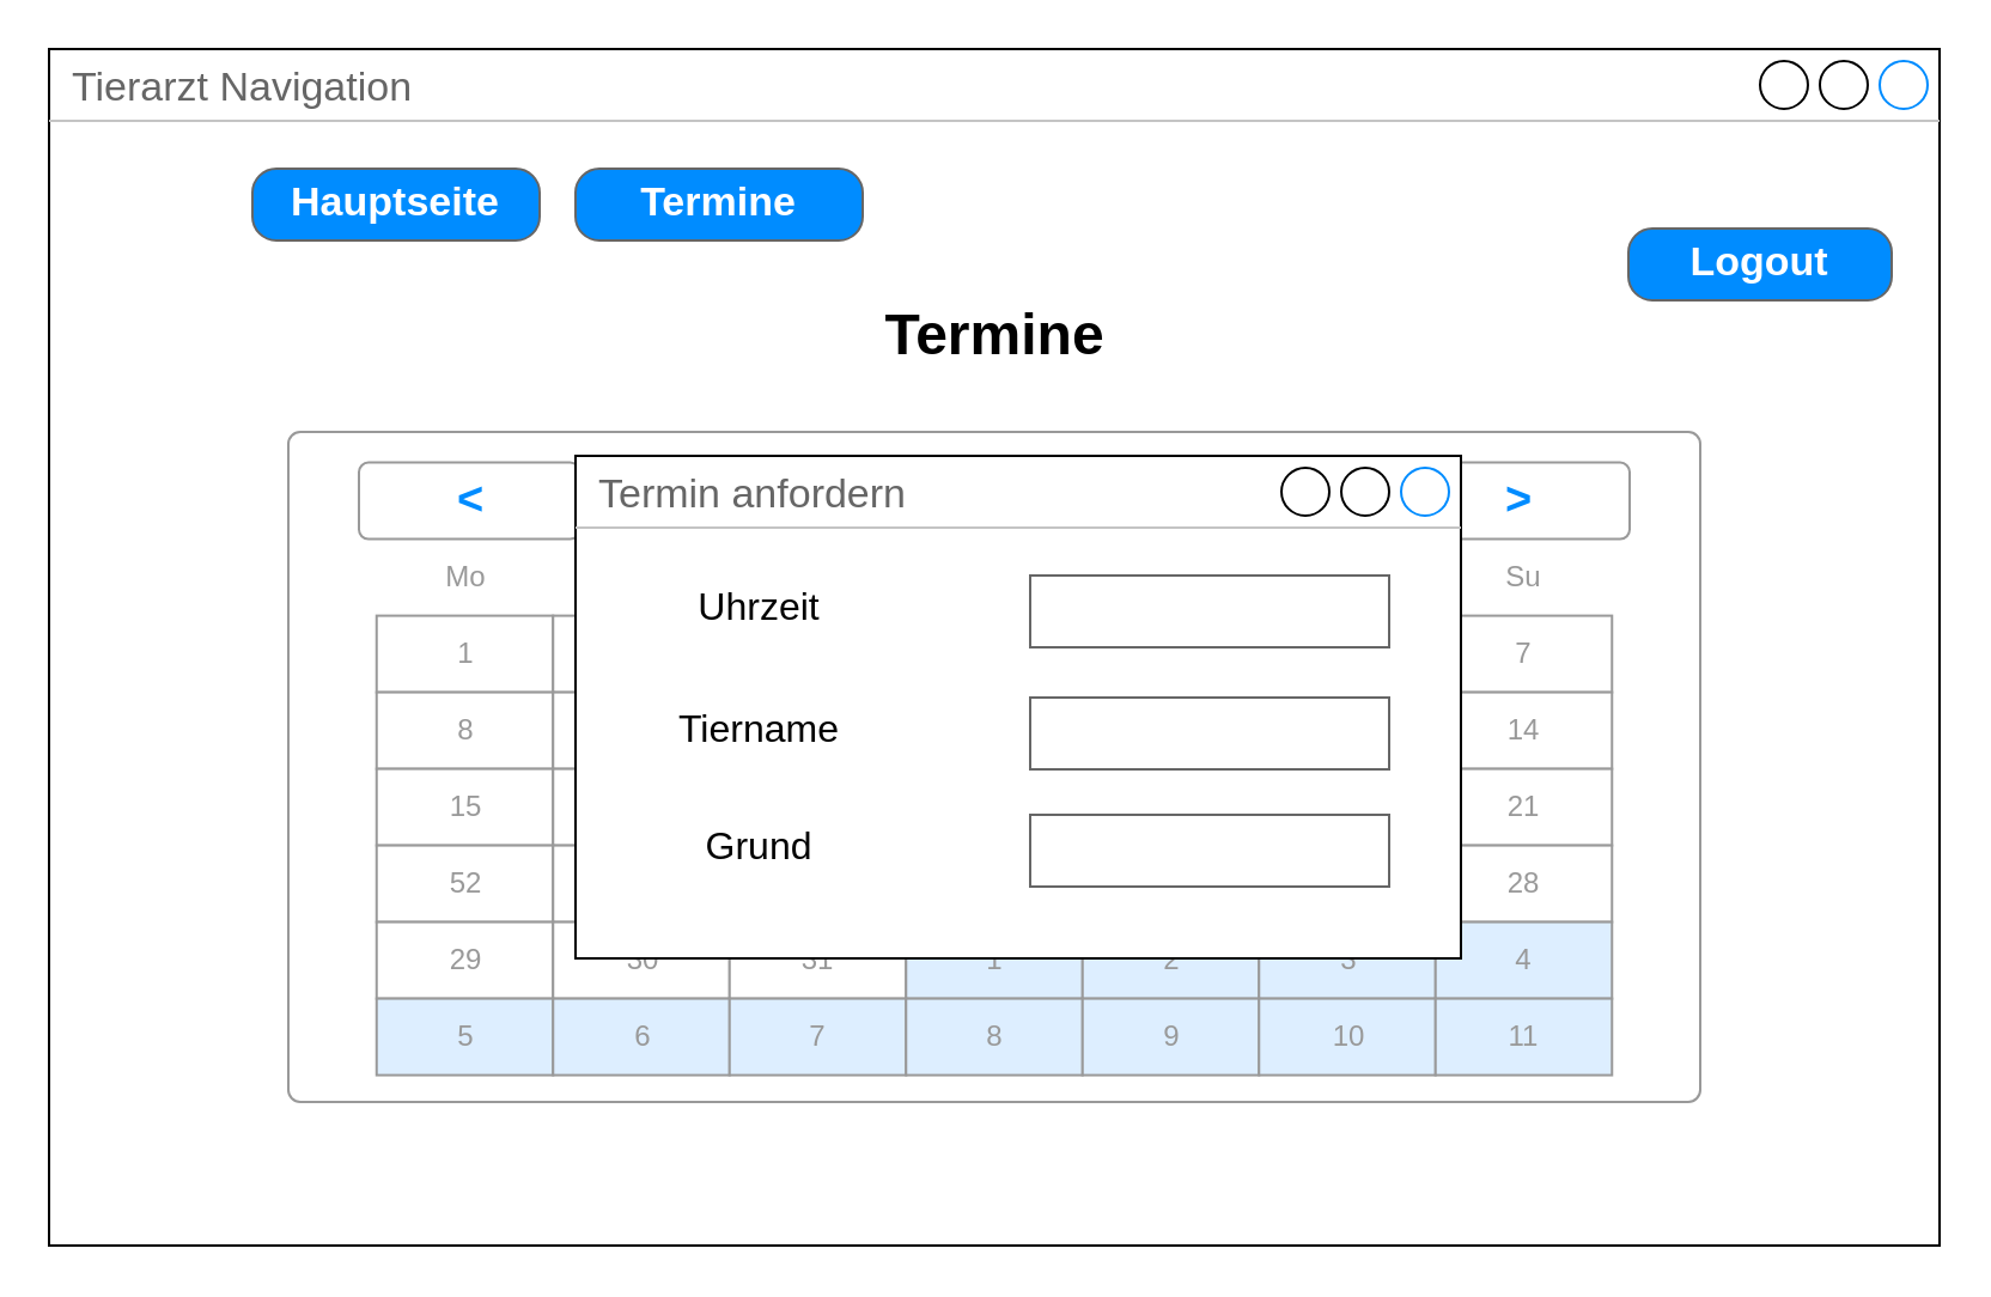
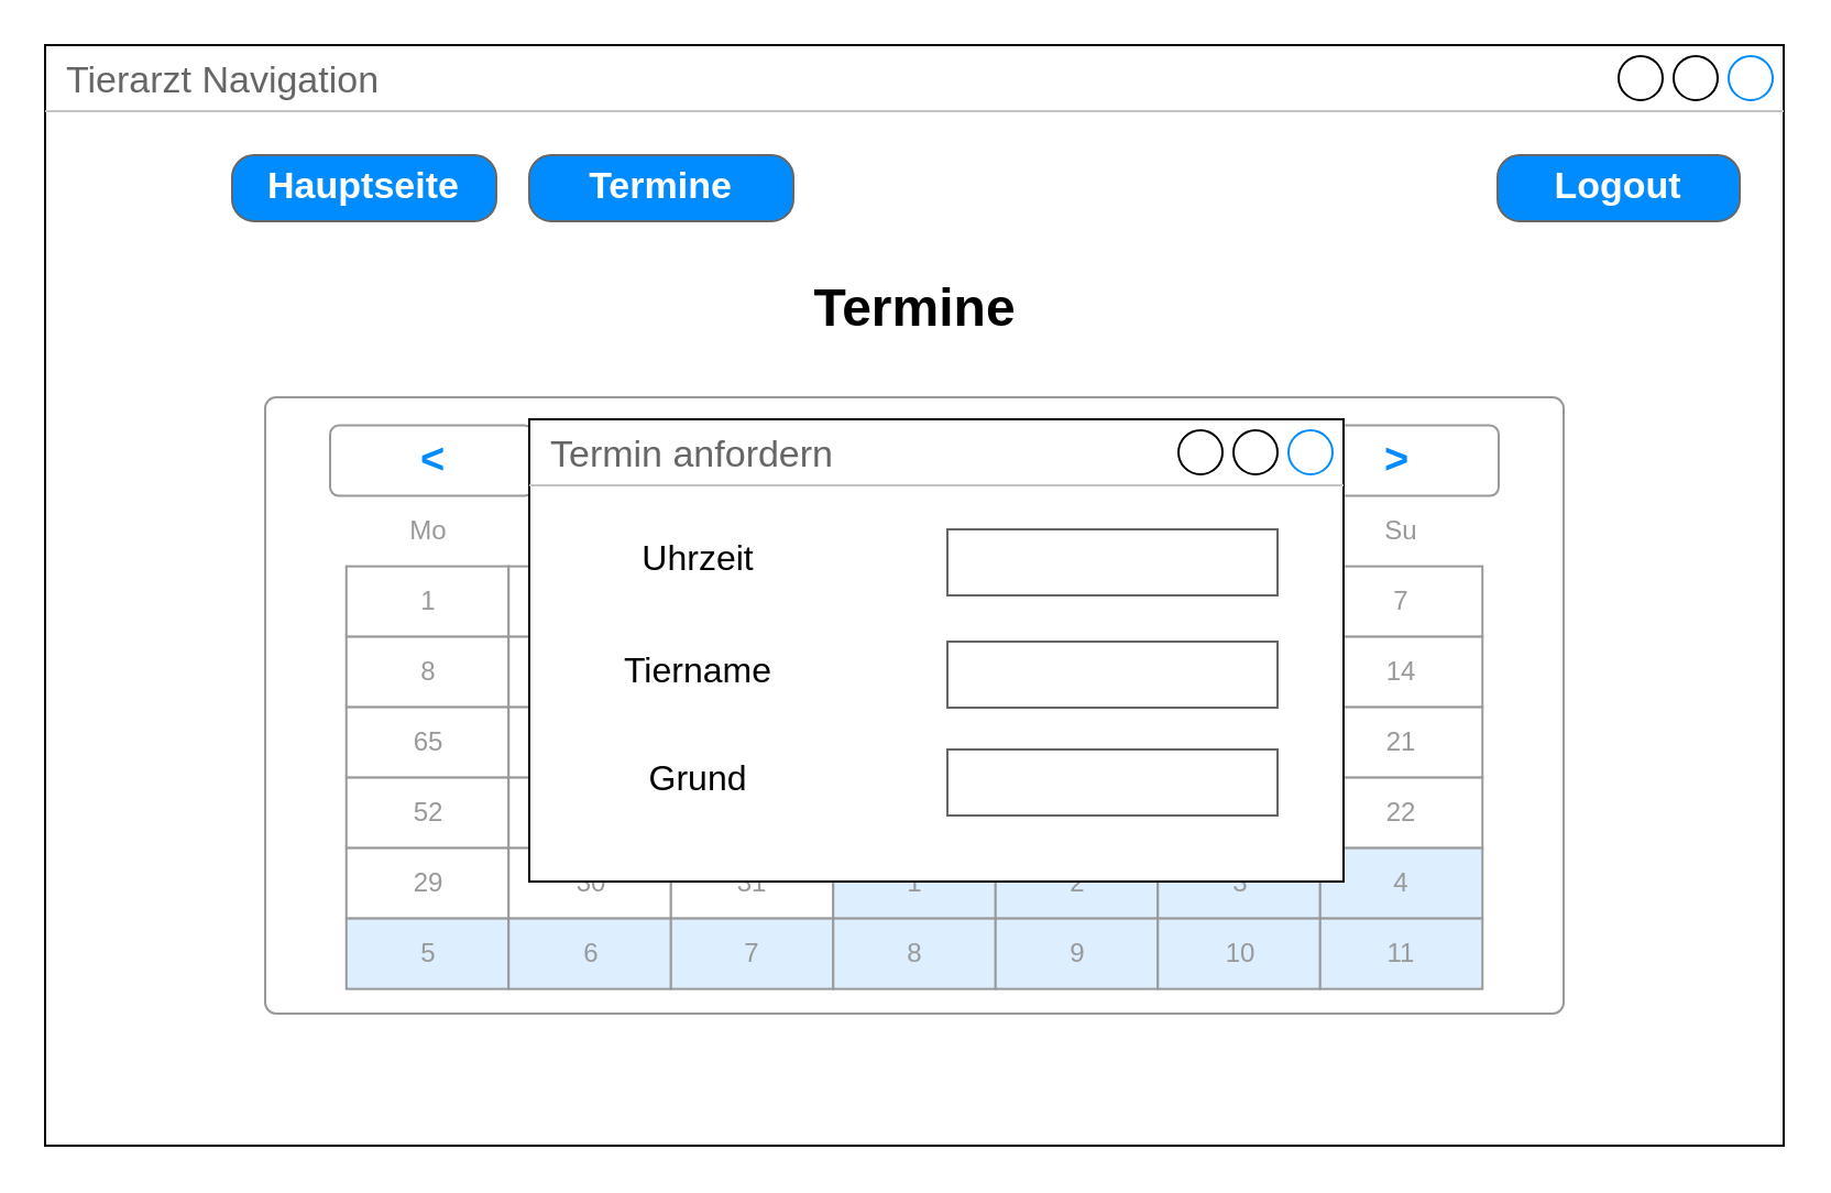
  <mxCell id="0" />
  <mxCell id="1" parent="0" />
  <mxCell id="2" value="Tierarzt Navigation" style="strokeWidth=1;shadow=0;dashed=0;align=center;html=1;shape=mxgraph.mockup.containers.window;align=left;verticalAlign=top;spacingLeft=8;strokeColor2=#008cff;strokeColor3=#c4c4c4;fontColor=#666666;mainText=;fontSize=17;labelBackgroundColor=none;" vertex="1" parent="1"><mxGeometry x="20" y="20" width="790" height="500" as="geometry" /></mxCell>
- <mxCell id="3" value="Logout" style="strokeWidth=1;shadow=0;dashed=0;align=center;html=1;shape=mxgraph.mockup.buttons.button;strokeColor=#666666;fontColor=#ffffff;mainText=;buttonStyle=round;fontSize=17;fontStyle=1;fillColor=#008cff;whiteSpace=wrap;" vertex="1" parent="1"><mxGeometry x="680" y="95" width="110" height="30" as="geometry" /></mxCell>
+ <mxCell id="3" value="Logout" style="strokeWidth=1;shadow=0;dashed=0;align=center;html=1;shape=mxgraph.mockup.buttons.button;strokeColor=#666666;fontColor=#ffffff;mainText=;buttonStyle=round;fontSize=17;fontStyle=1;fillColor=#008cff;whiteSpace=wrap;" vertex="1" parent="1"><mxGeometry x="680" y="70" width="110" height="30" as="geometry" /></mxCell>
  <mxCell id="4" value="Termine" style="strokeWidth=1;shadow=0;dashed=0;align=center;html=1;shape=mxgraph.mockup.buttons.button;strokeColor=#666666;fontColor=#ffffff;mainText=;buttonStyle=round;fontSize=17;fontStyle=1;fillColor=#008cff;whiteSpace=wrap;" vertex="1" parent="1"><mxGeometry x="240" y="70" width="120" height="30" as="geometry" /></mxCell>
  <mxCell id="5" value="Hauptseite" style="strokeWidth=1;shadow=0;dashed=0;align=center;html=1;shape=mxgraph.mockup.buttons.button;strokeColor=#666666;fontColor=#ffffff;mainText=;buttonStyle=round;fontSize=17;fontStyle=1;fillColor=#008cff;whiteSpace=wrap;" vertex="1" parent="1"><mxGeometry x="105" y="70" width="120" height="30" as="geometry" /></mxCell>
  <mxCell id="6" value="Termine" style="text;strokeColor=none;fillColor=none;html=1;fontSize=24;fontStyle=1;verticalAlign=middle;align=center;" vertex="1" parent="1"><mxGeometry x="365" y="120" width="100" height="40" as="geometry" /></mxCell>
  <mxCell id="7" value="" style="strokeWidth=1;shadow=0;dashed=0;align=center;html=1;shape=mxgraph.mockup.forms.rrect;rSize=5;strokeColor=#999999;fillColor=#ffffff;" vertex="1" parent="1"><mxGeometry x="120" y="180" width="590" height="280" as="geometry" /></mxCell>
  <mxCell id="8" value="Mai 2020" style="strokeWidth=1;shadow=0;dashed=0;align=center;html=1;shape=mxgraph.mockup.forms.anchor;fontColor=#999999;" vertex="1" parent="7"><mxGeometry x="110.625" y="12.8" width="368.75" height="32" as="geometry" /></mxCell>
  <mxCell id="9" value="&lt;" style="strokeWidth=1;shadow=0;dashed=0;align=center;html=1;shape=mxgraph.mockup.forms.rrect;rSize=4;strokeColor=#999999;fontColor=#008cff;fontSize=19;fontStyle=1;" vertex="1" parent="7"><mxGeometry x="29.5" y="12.8" width="92.188" height="32" as="geometry" /></mxCell>
  <mxCell id="10" value="&gt;" style="strokeWidth=1;shadow=0;dashed=0;align=center;html=1;shape=mxgraph.mockup.forms.rrect;rSize=4;strokeColor=#999999;fontColor=#008cff;fontSize=19;fontStyle=1;" vertex="1" parent="7"><mxGeometry x="468.312" y="12.8" width="92.188" height="32" as="geometry" /></mxCell>
  <mxCell id="11" value="Mo" style="strokeWidth=1;shadow=0;dashed=0;align=center;html=1;shape=mxgraph.mockup.forms.anchor;fontColor=#999999;" vertex="1" parent="7"><mxGeometry x="36.875" y="44.8" width="73.75" height="32" as="geometry" /></mxCell>
  <mxCell id="12" value="Tu" style="strokeWidth=1;shadow=0;dashed=0;align=center;html=1;shape=mxgraph.mockup.forms.anchor;fontColor=#999999;" vertex="1" parent="7"><mxGeometry x="110.625" y="44.8" width="73.75" height="32" as="geometry" /></mxCell>
  <mxCell id="13" value="We" style="strokeWidth=1;shadow=0;dashed=0;align=center;html=1;shape=mxgraph.mockup.forms.anchor;fontColor=#999999;" vertex="1" parent="7"><mxGeometry x="184.375" y="44.8" width="73.75" height="32" as="geometry" /></mxCell>
  <mxCell id="14" value="Th" style="strokeWidth=1;shadow=0;dashed=0;align=center;html=1;shape=mxgraph.mockup.forms.anchor;fontColor=#999999;" vertex="1" parent="7"><mxGeometry x="258.125" y="44.8" width="73.75" height="32" as="geometry" /></mxCell>
  <mxCell id="15" value="Fr" style="strokeWidth=1;shadow=0;dashed=0;align=center;html=1;shape=mxgraph.mockup.forms.anchor;fontColor=#999999;" vertex="1" parent="7"><mxGeometry x="331.875" y="44.8" width="73.75" height="32" as="geometry" /></mxCell>
  <mxCell id="16" value="Sa" style="strokeWidth=1;shadow=0;dashed=0;align=center;html=1;shape=mxgraph.mockup.forms.anchor;fontColor=#999999;" vertex="1" parent="7"><mxGeometry x="405.625" y="44.8" width="73.75" height="32" as="geometry" /></mxCell>
  <mxCell id="17" value="Su" style="strokeWidth=1;shadow=0;dashed=0;align=center;html=1;shape=mxgraph.mockup.forms.anchor;fontColor=#999999;" vertex="1" parent="7"><mxGeometry x="479.375" y="44.8" width="73.75" height="32" as="geometry" /></mxCell>
  <mxCell id="18" value="1" style="strokeWidth=1;shadow=0;dashed=0;align=center;html=1;shape=mxgraph.mockup.forms.rrect;rSize=0;strokeColor=#999999;fontColor=#999999;" vertex="1" parent="7"><mxGeometry x="36.875" y="76.8" width="73.75" height="32" as="geometry" /></mxCell>
  <mxCell id="19" value="2" style="strokeWidth=1;shadow=0;dashed=0;align=center;html=1;shape=mxgraph.mockup.forms.rrect;rSize=0;strokeColor=#999999;fontColor=#999999;" vertex="1" parent="7"><mxGeometry x="110.625" y="76.8" width="73.75" height="32" as="geometry" /></mxCell>
  <mxCell id="20" value="3" style="strokeWidth=1;shadow=0;dashed=0;align=center;html=1;shape=mxgraph.mockup.forms.rrect;rSize=0;strokeColor=#999999;fontColor=#999999;" vertex="1" parent="7"><mxGeometry x="184.375" y="76.8" width="73.75" height="32" as="geometry" /></mxCell>
  <mxCell id="21" value="4" style="strokeWidth=1;shadow=0;dashed=0;align=center;html=1;shape=mxgraph.mockup.forms.rrect;rSize=0;strokeColor=#999999;fontColor=#999999;" vertex="1" parent="7"><mxGeometry x="258.125" y="76.8" width="73.75" height="32" as="geometry" /></mxCell>
  <mxCell id="22" value="5" style="strokeWidth=1;shadow=0;dashed=0;align=center;html=1;shape=mxgraph.mockup.forms.rrect;rSize=0;strokeColor=#999999;fontColor=#999999;" vertex="1" parent="7"><mxGeometry x="331.875" y="76.8" width="73.75" height="32" as="geometry" /></mxCell>
  <mxCell id="23" value="6" style="strokeWidth=1;shadow=0;dashed=0;align=center;html=1;shape=mxgraph.mockup.forms.rrect;rSize=0;strokeColor=#999999;fontColor=#999999;" vertex="1" parent="7"><mxGeometry x="405.625" y="76.8" width="73.75" height="32" as="geometry" /></mxCell>
  <mxCell id="24" value="7" style="strokeWidth=1;shadow=0;dashed=0;align=center;html=1;shape=mxgraph.mockup.forms.rrect;rSize=0;strokeColor=#999999;fontColor=#999999;" vertex="1" parent="7"><mxGeometry x="479.375" y="76.8" width="73.75" height="32" as="geometry" /></mxCell>
  <mxCell id="25" value="8" style="strokeWidth=1;shadow=0;dashed=0;align=center;html=1;shape=mxgraph.mockup.forms.rrect;rSize=0;strokeColor=#999999;fontColor=#999999;" vertex="1" parent="7"><mxGeometry x="36.875" y="108.8" width="73.75" height="32" as="geometry" /></mxCell>
  <mxCell id="26" value="9" style="strokeWidth=1;shadow=0;dashed=0;align=center;html=1;shape=mxgraph.mockup.forms.rrect;rSize=0;strokeColor=#999999;fontColor=#999999;" vertex="1" parent="7"><mxGeometry x="110.625" y="108.8" width="73.75" height="32" as="geometry" /></mxCell>
  <mxCell id="27" value="10" style="strokeWidth=1;shadow=0;dashed=0;align=center;html=1;shape=mxgraph.mockup.forms.rrect;rSize=0;strokeColor=#999999;fontColor=#999999;" vertex="1" parent="7"><mxGeometry x="184.375" y="108.8" width="73.75" height="32" as="geometry" /></mxCell>
  <mxCell id="28" value="11" style="strokeWidth=1;shadow=0;dashed=0;align=center;html=1;shape=mxgraph.mockup.forms.rrect;rSize=0;strokeColor=#999999;fontColor=#999999;" vertex="1" parent="7"><mxGeometry x="258.125" y="108.8" width="73.75" height="32" as="geometry" /></mxCell>
  <mxCell id="29" value="12" style="strokeWidth=1;shadow=0;dashed=0;align=center;html=1;shape=mxgraph.mockup.forms.rrect;rSize=0;strokeColor=#999999;fontColor=#999999;" vertex="1" parent="7"><mxGeometry x="331.875" y="108.8" width="73.75" height="32" as="geometry" /></mxCell>
  <mxCell id="30" value="13" style="strokeWidth=1;shadow=0;dashed=0;align=center;html=1;shape=mxgraph.mockup.forms.rrect;rSize=0;strokeColor=#999999;fontColor=#999999;" vertex="1" parent="7"><mxGeometry x="405.625" y="108.8" width="73.75" height="32" as="geometry" /></mxCell>
  <mxCell id="31" value="14" style="strokeWidth=1;shadow=0;dashed=0;align=center;html=1;shape=mxgraph.mockup.forms.rrect;rSize=0;strokeColor=#999999;fontColor=#999999;" vertex="1" parent="7"><mxGeometry x="479.375" y="108.8" width="73.75" height="32" as="geometry" /></mxCell>
- <mxCell id="32" value="15" style="strokeWidth=1;shadow=0;dashed=0;align=center;html=1;shape=mxgraph.mockup.forms.rrect;rSize=0;strokeColor=#999999;fontColor=#999999;" vertex="1" parent="7"><mxGeometry x="36.875" y="140.8" width="73.75" height="32" as="geometry" /></mxCell>
+ <mxCell id="32" value="65" style="strokeWidth=1;shadow=0;dashed=0;align=center;html=1;shape=mxgraph.mockup.forms.rrect;rSize=0;strokeColor=#999999;fontColor=#999999;" vertex="1" parent="7"><mxGeometry x="36.875" y="140.8" width="73.75" height="32" as="geometry" /></mxCell>
  <mxCell id="33" value="16" style="strokeWidth=1;shadow=0;dashed=0;align=center;html=1;shape=mxgraph.mockup.forms.rrect;rSize=0;strokeColor=#999999;fontColor=#999999;" vertex="1" parent="7"><mxGeometry x="110.625" y="140.8" width="73.75" height="32" as="geometry" /></mxCell>
  <mxCell id="34" value="17" style="strokeWidth=1;shadow=0;dashed=0;align=center;html=1;shape=mxgraph.mockup.forms.rrect;rSize=0;strokeColor=#999999;fontColor=#999999;" vertex="1" parent="7"><mxGeometry x="184.375" y="140.8" width="73.75" height="32" as="geometry" /></mxCell>
  <mxCell id="35" value="18" style="strokeWidth=1;shadow=0;dashed=0;align=center;html=1;shape=mxgraph.mockup.forms.rrect;rSize=0;strokeColor=#999999;fontColor=#999999;" vertex="1" parent="7"><mxGeometry x="258.125" y="140.8" width="73.75" height="32" as="geometry" /></mxCell>
  <mxCell id="36" value="19" style="strokeWidth=1;shadow=0;dashed=0;align=center;html=1;shape=mxgraph.mockup.forms.rrect;rSize=0;strokeColor=#999999;fontColor=#999999;" vertex="1" parent="7"><mxGeometry x="331.875" y="140.8" width="73.75" height="32" as="geometry" /></mxCell>
  <mxCell id="37" value="20" style="strokeWidth=1;shadow=0;dashed=0;align=center;html=1;shape=mxgraph.mockup.forms.rrect;rSize=0;strokeColor=#999999;fontColor=#999999;" vertex="1" parent="7"><mxGeometry x="405.625" y="140.8" width="73.75" height="32" as="geometry" /></mxCell>
  <mxCell id="38" value="21" style="strokeWidth=1;shadow=0;dashed=0;align=center;html=1;shape=mxgraph.mockup.forms.rrect;rSize=0;strokeColor=#999999;fontColor=#999999;" vertex="1" parent="7"><mxGeometry x="479.375" y="140.8" width="73.75" height="32" as="geometry" /></mxCell>
  <mxCell id="39" value="52" style="strokeWidth=1;shadow=0;dashed=0;align=center;html=1;shape=mxgraph.mockup.forms.rrect;rSize=0;strokeColor=#999999;fontColor=#999999;" vertex="1" parent="7"><mxGeometry x="36.875" y="172.8" width="73.75" height="32" as="geometry" /></mxCell>
  <mxCell id="40" value="23" style="strokeWidth=1;shadow=0;dashed=0;align=center;html=1;shape=mxgraph.mockup.forms.rrect;rSize=0;strokeColor=#999999;fontColor=#999999;" vertex="1" parent="7"><mxGeometry x="110.625" y="172.8" width="73.75" height="32" as="geometry" /></mxCell>
  <mxCell id="41" value="25" style="strokeWidth=1;shadow=0;dashed=0;align=center;html=1;shape=mxgraph.mockup.forms.rrect;rSize=0;strokeColor=#999999;fontColor=#999999;" vertex="1" parent="7"><mxGeometry x="258.125" y="172.8" width="73.75" height="32" as="geometry" /></mxCell>
  <mxCell id="42" value="26" style="strokeWidth=1;shadow=0;dashed=0;align=center;html=1;shape=mxgraph.mockup.forms.rrect;rSize=0;strokeColor=#999999;fontColor=#999999;" vertex="1" parent="7"><mxGeometry x="331.875" y="172.8" width="73.75" height="32" as="geometry" /></mxCell>
  <mxCell id="43" value="27" style="strokeWidth=1;shadow=0;dashed=0;align=center;html=1;shape=mxgraph.mockup.forms.rrect;rSize=0;strokeColor=#999999;fontColor=#999999;" vertex="1" parent="7"><mxGeometry x="405.625" y="172.8" width="73.75" height="32" as="geometry" /></mxCell>
- <mxCell id="44" value="28" style="strokeWidth=1;shadow=0;dashed=0;align=center;html=1;shape=mxgraph.mockup.forms.rrect;rSize=0;strokeColor=#999999;fontColor=#999999;" vertex="1" parent="7"><mxGeometry x="479.375" y="172.8" width="73.75" height="32" as="geometry" /></mxCell>
+ <mxCell id="44" value="22" style="strokeWidth=1;shadow=0;dashed=0;align=center;html=1;shape=mxgraph.mockup.forms.rrect;rSize=0;strokeColor=#999999;fontColor=#999999;" vertex="1" parent="7"><mxGeometry x="479.375" y="172.8" width="73.75" height="32" as="geometry" /></mxCell>
  <mxCell id="45" value="29" style="strokeWidth=1;shadow=0;dashed=0;align=center;html=1;shape=mxgraph.mockup.forms.rrect;rSize=0;strokeColor=#999999;fontColor=#999999;" vertex="1" parent="7"><mxGeometry x="36.875" y="204.8" width="73.75" height="32" as="geometry" /></mxCell>
  <mxCell id="46" value="30" style="strokeWidth=1;shadow=0;dashed=0;align=center;html=1;shape=mxgraph.mockup.forms.rrect;rSize=0;strokeColor=#999999;fontColor=#999999;" vertex="1" parent="7"><mxGeometry x="110.625" y="204.8" width="73.75" height="32" as="geometry" /></mxCell>
  <mxCell id="47" value="31" style="strokeWidth=1;shadow=0;dashed=0;align=center;html=1;shape=mxgraph.mockup.forms.rrect;rSize=0;strokeColor=#999999;fontColor=#999999;" vertex="1" parent="7"><mxGeometry x="184.375" y="204.8" width="73.75" height="32" as="geometry" /></mxCell>
  <mxCell id="48" value="1" style="strokeWidth=1;shadow=0;dashed=0;align=center;html=1;shape=mxgraph.mockup.forms.rrect;rSize=0;strokeColor=#999999;fontColor=#999999;fillColor=#ddeeff;" vertex="1" parent="7"><mxGeometry x="258.125" y="204.8" width="73.75" height="32" as="geometry" /></mxCell>
  <mxCell id="49" value="2" style="strokeWidth=1;shadow=0;dashed=0;align=center;html=1;shape=mxgraph.mockup.forms.rrect;rSize=0;strokeColor=#999999;fontColor=#999999;fillColor=#ddeeff;" vertex="1" parent="7"><mxGeometry x="331.875" y="204.8" width="73.75" height="32" as="geometry" /></mxCell>
  <mxCell id="50" value="3" style="strokeWidth=1;shadow=0;dashed=0;align=center;html=1;shape=mxgraph.mockup.forms.rrect;rSize=0;strokeColor=#999999;fontColor=#999999;fillColor=#ddeeff;" vertex="1" parent="7"><mxGeometry x="405.625" y="204.8" width="73.75" height="32" as="geometry" /></mxCell>
  <mxCell id="51" value="4" style="strokeWidth=1;shadow=0;dashed=0;align=center;html=1;shape=mxgraph.mockup.forms.rrect;rSize=0;strokeColor=#999999;fontColor=#999999;fillColor=#ddeeff;" vertex="1" parent="7"><mxGeometry x="479.375" y="204.8" width="73.75" height="32" as="geometry" /></mxCell>
  <mxCell id="52" value="5" style="strokeWidth=1;shadow=0;dashed=0;align=center;html=1;shape=mxgraph.mockup.forms.rrect;rSize=0;strokeColor=#999999;fontColor=#999999;fillColor=#ddeeff;" vertex="1" parent="7"><mxGeometry x="36.875" y="236.8" width="73.75" height="32" as="geometry" /></mxCell>
  <mxCell id="53" value="6" style="strokeWidth=1;shadow=0;dashed=0;align=center;html=1;shape=mxgraph.mockup.forms.rrect;rSize=0;strokeColor=#999999;fontColor=#999999;fillColor=#ddeeff;" vertex="1" parent="7"><mxGeometry x="110.625" y="236.8" width="73.75" height="32" as="geometry" /></mxCell>
  <mxCell id="54" value="7" style="strokeWidth=1;shadow=0;dashed=0;align=center;html=1;shape=mxgraph.mockup.forms.rrect;rSize=0;strokeColor=#999999;fontColor=#999999;fillColor=#ddeeff;" vertex="1" parent="7"><mxGeometry x="184.375" y="236.8" width="73.75" height="32" as="geometry" /></mxCell>
  <mxCell id="55" value="8" style="strokeWidth=1;shadow=0;dashed=0;align=center;html=1;shape=mxgraph.mockup.forms.rrect;rSize=0;strokeColor=#999999;fontColor=#999999;fillColor=#ddeeff;" vertex="1" parent="7"><mxGeometry x="258.125" y="236.8" width="73.75" height="32" as="geometry" /></mxCell>
  <mxCell id="56" value="9" style="strokeWidth=1;shadow=0;dashed=0;align=center;html=1;shape=mxgraph.mockup.forms.rrect;rSize=0;strokeColor=#999999;fontColor=#999999;fillColor=#ddeeff;" vertex="1" parent="7"><mxGeometry x="331.875" y="236.8" width="73.75" height="32" as="geometry" /></mxCell>
  <mxCell id="57" value="10" style="strokeWidth=1;shadow=0;dashed=0;align=center;html=1;shape=mxgraph.mockup.forms.rrect;rSize=0;strokeColor=#999999;fontColor=#999999;fillColor=#ddeeff;" vertex="1" parent="7"><mxGeometry x="405.625" y="236.8" width="73.75" height="32" as="geometry" /></mxCell>
  <mxCell id="58" value="11" style="strokeWidth=1;shadow=0;dashed=0;align=center;html=1;shape=mxgraph.mockup.forms.rrect;rSize=0;strokeColor=#999999;fontColor=#999999;fillColor=#ddeeff;" vertex="1" parent="7"><mxGeometry x="479.375" y="236.8" width="73.75" height="32" as="geometry" /></mxCell>
  <mxCell id="59" value="24" style="strokeWidth=1;shadow=0;dashed=0;align=center;html=1;shape=mxgraph.mockup.forms.rrect;rSize=0;strokeColor=#ff0000;fontColor=#ffffff;strokeWidth=2;fillColor=#008cff;" vertex="1" parent="7"><mxGeometry x="184.375" y="172.8" width="73.75" height="32" as="geometry" /></mxCell>
  <mxCell id="60" value="Termin anfordern" style="strokeWidth=1;shadow=0;dashed=0;align=center;html=1;shape=mxgraph.mockup.containers.window;align=left;verticalAlign=top;spacingLeft=8;strokeColor2=#008cff;strokeColor3=#c4c4c4;fontColor=#666666;mainText=;fontSize=17;labelBackgroundColor=none;" vertex="1" parent="1"><mxGeometry x="240" y="190" width="370" height="210" as="geometry" /></mxCell>
  <mxCell id="61" value="" style="strokeWidth=1;shadow=0;dashed=0;align=center;html=1;shape=mxgraph.mockup.text.textBox;fontColor=#666666;align=left;fontSize=17;spacingLeft=4;spacingTop=-3;strokeColor=#666666;mainText=" vertex="1" parent="1"><mxGeometry x="430" y="240" width="150" height="30" as="geometry" /></mxCell>
  <mxCell id="62" value="" style="strokeWidth=1;shadow=0;dashed=0;align=center;html=1;shape=mxgraph.mockup.text.textBox;fontColor=#666666;align=left;fontSize=17;spacingLeft=4;spacingTop=-3;strokeColor=#666666;mainText=" vertex="1" parent="1"><mxGeometry x="430" y="291" width="150" height="30" as="geometry" /></mxCell>
  <mxCell id="63" value="" style="strokeWidth=1;shadow=0;dashed=0;align=center;html=1;shape=mxgraph.mockup.text.textBox;fontColor=#666666;align=left;fontSize=17;spacingLeft=4;spacingTop=-3;strokeColor=#666666;mainText=" vertex="1" parent="1"><mxGeometry x="430" y="340" width="150" height="30" as="geometry" /></mxCell>
  <mxCell id="64" value="Uhrzeit" style="text;html=1;strokeColor=none;fillColor=none;align=center;verticalAlign=middle;whiteSpace=wrap;rounded=0;arcSize=12;strokeWidth=1;fontSize=16;" vertex="1" parent="1"><mxGeometry x="269" y="235" width="96" height="35" as="geometry" /></mxCell>
  <mxCell id="65" value="Tiername" style="text;html=1;strokeColor=none;fillColor=none;align=center;verticalAlign=middle;whiteSpace=wrap;rounded=0;arcSize=12;strokeWidth=1;fontSize=16;" vertex="1" parent="1"><mxGeometry x="269" y="286" width="96" height="35" as="geometry" /></mxCell>
  <mxCell id="66" value="Grund" style="text;html=1;strokeColor=none;fillColor=none;align=center;verticalAlign=middle;whiteSpace=wrap;rounded=0;arcSize=12;strokeWidth=1;fontSize=16;" vertex="1" parent="1"><mxGeometry x="269" y="335" width="96" height="35" as="geometry" /></mxCell>
